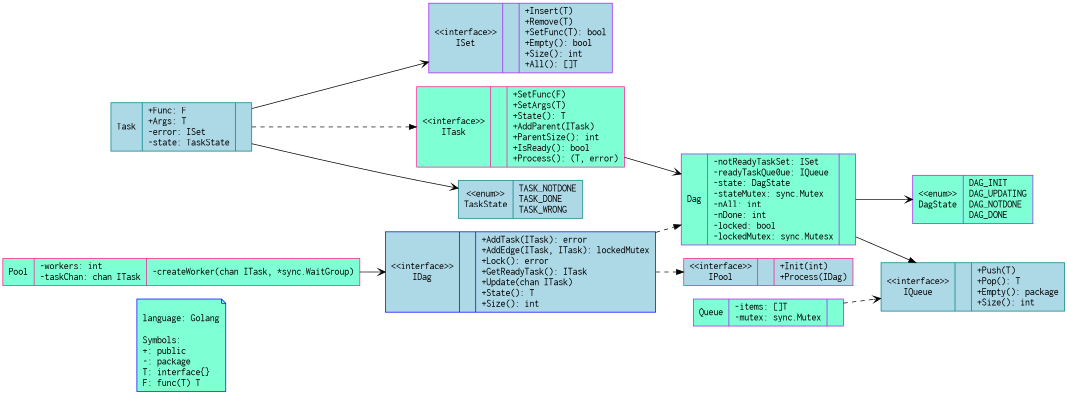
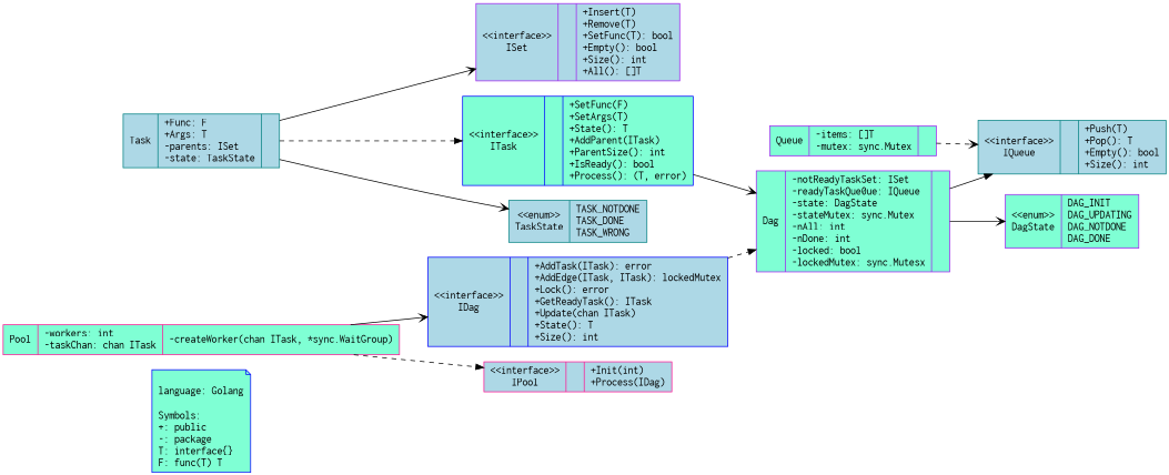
  digraph {
    fontname=Inconsolata
    rankdir=LR
    node [color=purple fillcolor=aquamarine fontname=Inconsolata shape=record style=filled]
    edge [arrowhead=vee fontname=Inconsolata style=solid]
    n1 [color=blue label="\llanguage: Golang\l\lSymbols:\l+: public\l-: package\lT: interface{}\lF: func(T) T\l" shape=note]
-   n2 [color=teal fillcolor=lightblue label="{\<\<interface\>\>\nIQueue||+Push(T)\l+Pop(): T\l+Empty(): package\l+Size(): int\l}"]
+   n2 [color=teal fillcolor=lightblue label="{\<\<interface\>\>\nIQueue||+Push(T)\l+Pop(): T\l+Empty(): bool\l+Size(): int\l}"]
    n3 [fillcolor=lightblue label="{\<\<interface\>\>\nISet||+Insert(T)\l+Remove(T)\l+SetFunc(T): bool\l+Empty(): bool\l+Size(): int\l+All(): []T\l}"]
-   n4 [color=deeppink label="{\<\<interface\>\>\nITask||+SetFunc(F)\l+SetArgs(T)\l+State(): T\l+AddParent(ITask)\l+ParentSize(): int\l+IsReady(): bool\l+Process(): (T, error)\l}"]
+   n4 [color=blue label="{\<\<interface\>\>\nITask||+SetFunc(F)\l+SetArgs(T)\l+State(): T\l+AddParent(ITask)\l+ParentSize(): int\l+IsReady(): bool\l+Process(): (T, error)\l}"]
    n5 [label="{Dag|-notReadyTaskSet: ISet\l-readyTaskQue0ue: IQueue\l-state: DagState\l-stateMutex: sync.Mutex\l-nAll: int\l-nDone: int\l-locked: bool\l-lockedMutex: sync.Mutesx\l|}"]
    n6 [label="{\<\<enum\>\>\nDagState\n|DAG_INIT\lDAG_UPDATING\lDAG_NOTDONE\lDAG_DONE\l}"]
    n7 [color=blue fillcolor=lightblue label="{\<\<interface\>\>\nIDag||+AddTask(ITask): error\l+AddEdge(ITask, ITask): lockedMutex\l+Lock(): error\l+GetReadyTask(): ITask\l+Update(chan ITask)\l+State(): T\l+Size(): int\l}"]
    n8 [color=deeppink fillcolor=lightblue label="{\<\<interface\>\>\nIPool||+Init(int)\l+Process(IDag)\l}"]
    n9 [label="{Queue|-items: []T\l-mutex: sync.Mutex\l|}"]
-   n10 [color=teal fillcolor=lightblue label="{Task|+Func: F\l+Args: T\l-error: ISet\l-state: TaskState\l|}"]
+   n10 [color=teal fillcolor=lightblue label="{Task|+Func: F\l+Args: T\l-parents: ISet\l-state: TaskState\l|}"]
    n11 [color=teal fillcolor=lightblue label="{\<\<enum\>\>\nTaskState\n|TASK_NOTDONE\lTASK_DONE\lTASK_WRONG\l}"]
    n12 [color=deeppink label="{Pool|-workers: int\l-taskChan: chan ITask\l|-createWorker(chan ITask, *sync.WaitGroup)}"]
    n4 -> n5
    n5 -> n2 [arrowhead=normal]
    n5 -> n6
    n7 -> n5 [arrowhead=normal style=dashed]
    n9 -> n2 [style=dashed]
    n10 -> n3
    n10 -> n4 [arrowhead=normal style=dashed]
    n10 -> n11
    n12 -> n7
-   n7 -> n8 [arrowhead=normal style=dashed]
+   n12 -> n8 [arrowhead=normal style=dashed]
  }
